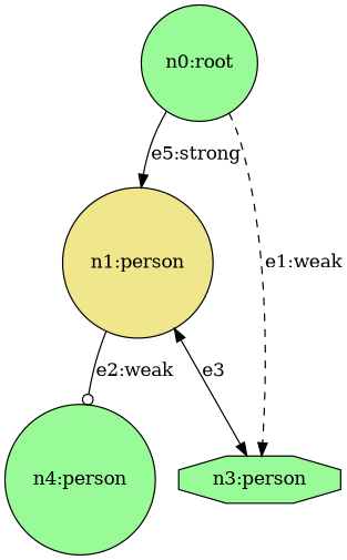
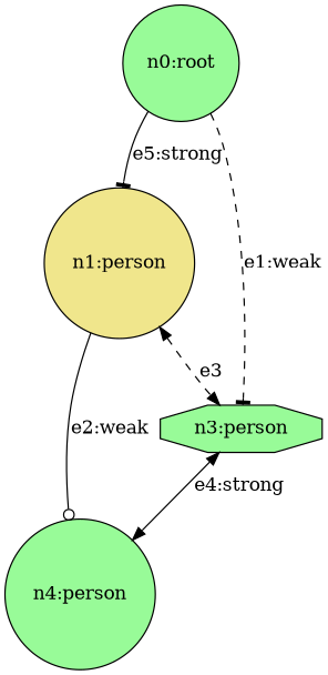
  strict digraph {
    node [fillcolor=palegreen shape=circle style=filled]
    edge [style=solid]
    n1 [label="n0:root"]
    n2 [fillcolor=khaki label="n1:person"]
    n3 [label="n3:person" shape=octagon]
    n4 [label="n4:person"]
-   n1 -> n2 [arrowhead=normal label="e5:strong"]
-   n1 -> n3 [arrowhead=normal label="e1:weak" style=dashed]
-   n2 -> n3 [dir=both label=e3]
+   n1 -> n2 [arrowhead=tee label="e5:strong"]
+   n1 -> n3 [arrowhead=tee label="e1:weak" style=dashed]
+   n2 -> n3 [dir=both label=e3 style=dashed]
    n2 -> n4 [arrowhead=odot label="e2:weak"]
+   n3 -> n4 [dir=both label="e4:strong"]
  }
